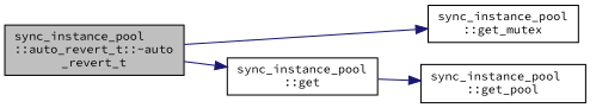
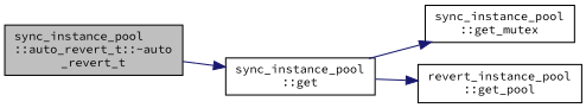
  digraph {
    fontname="Source Code Pro"
    rankdir=LR
    node [color=black fillcolor=white fontname="Source Code Pro" fontsize=10 shape=record style=filled]
    edge [color=midnightblue fontname="Source Code Pro" fontsize=10 labelfontname=Helvetica labelfontsize=10 style=solid]
    n1 [fillcolor=grey75 fontcolor=black height=0.2 label="sync_instance_pool\l::auto_revert_t::~auto\l_revert_t" width=0.4]
    n2 [height=0.2 label="sync_instance_pool\l::get" width=0.4]
    n3 [height=0.2 label="sync_instance_pool\l::get_mutex" width=0.4]
-   n4 [height=0.2 label="sync_instance_pool\l::get_pool" width=0.4]
+   n4 [height=0.2 label="revert_instance_pool\l::get_pool" width=0.4]
    n1 -> n2
-   n1 -> n3
+   n2 -> n3
    n2 -> n4
  }
